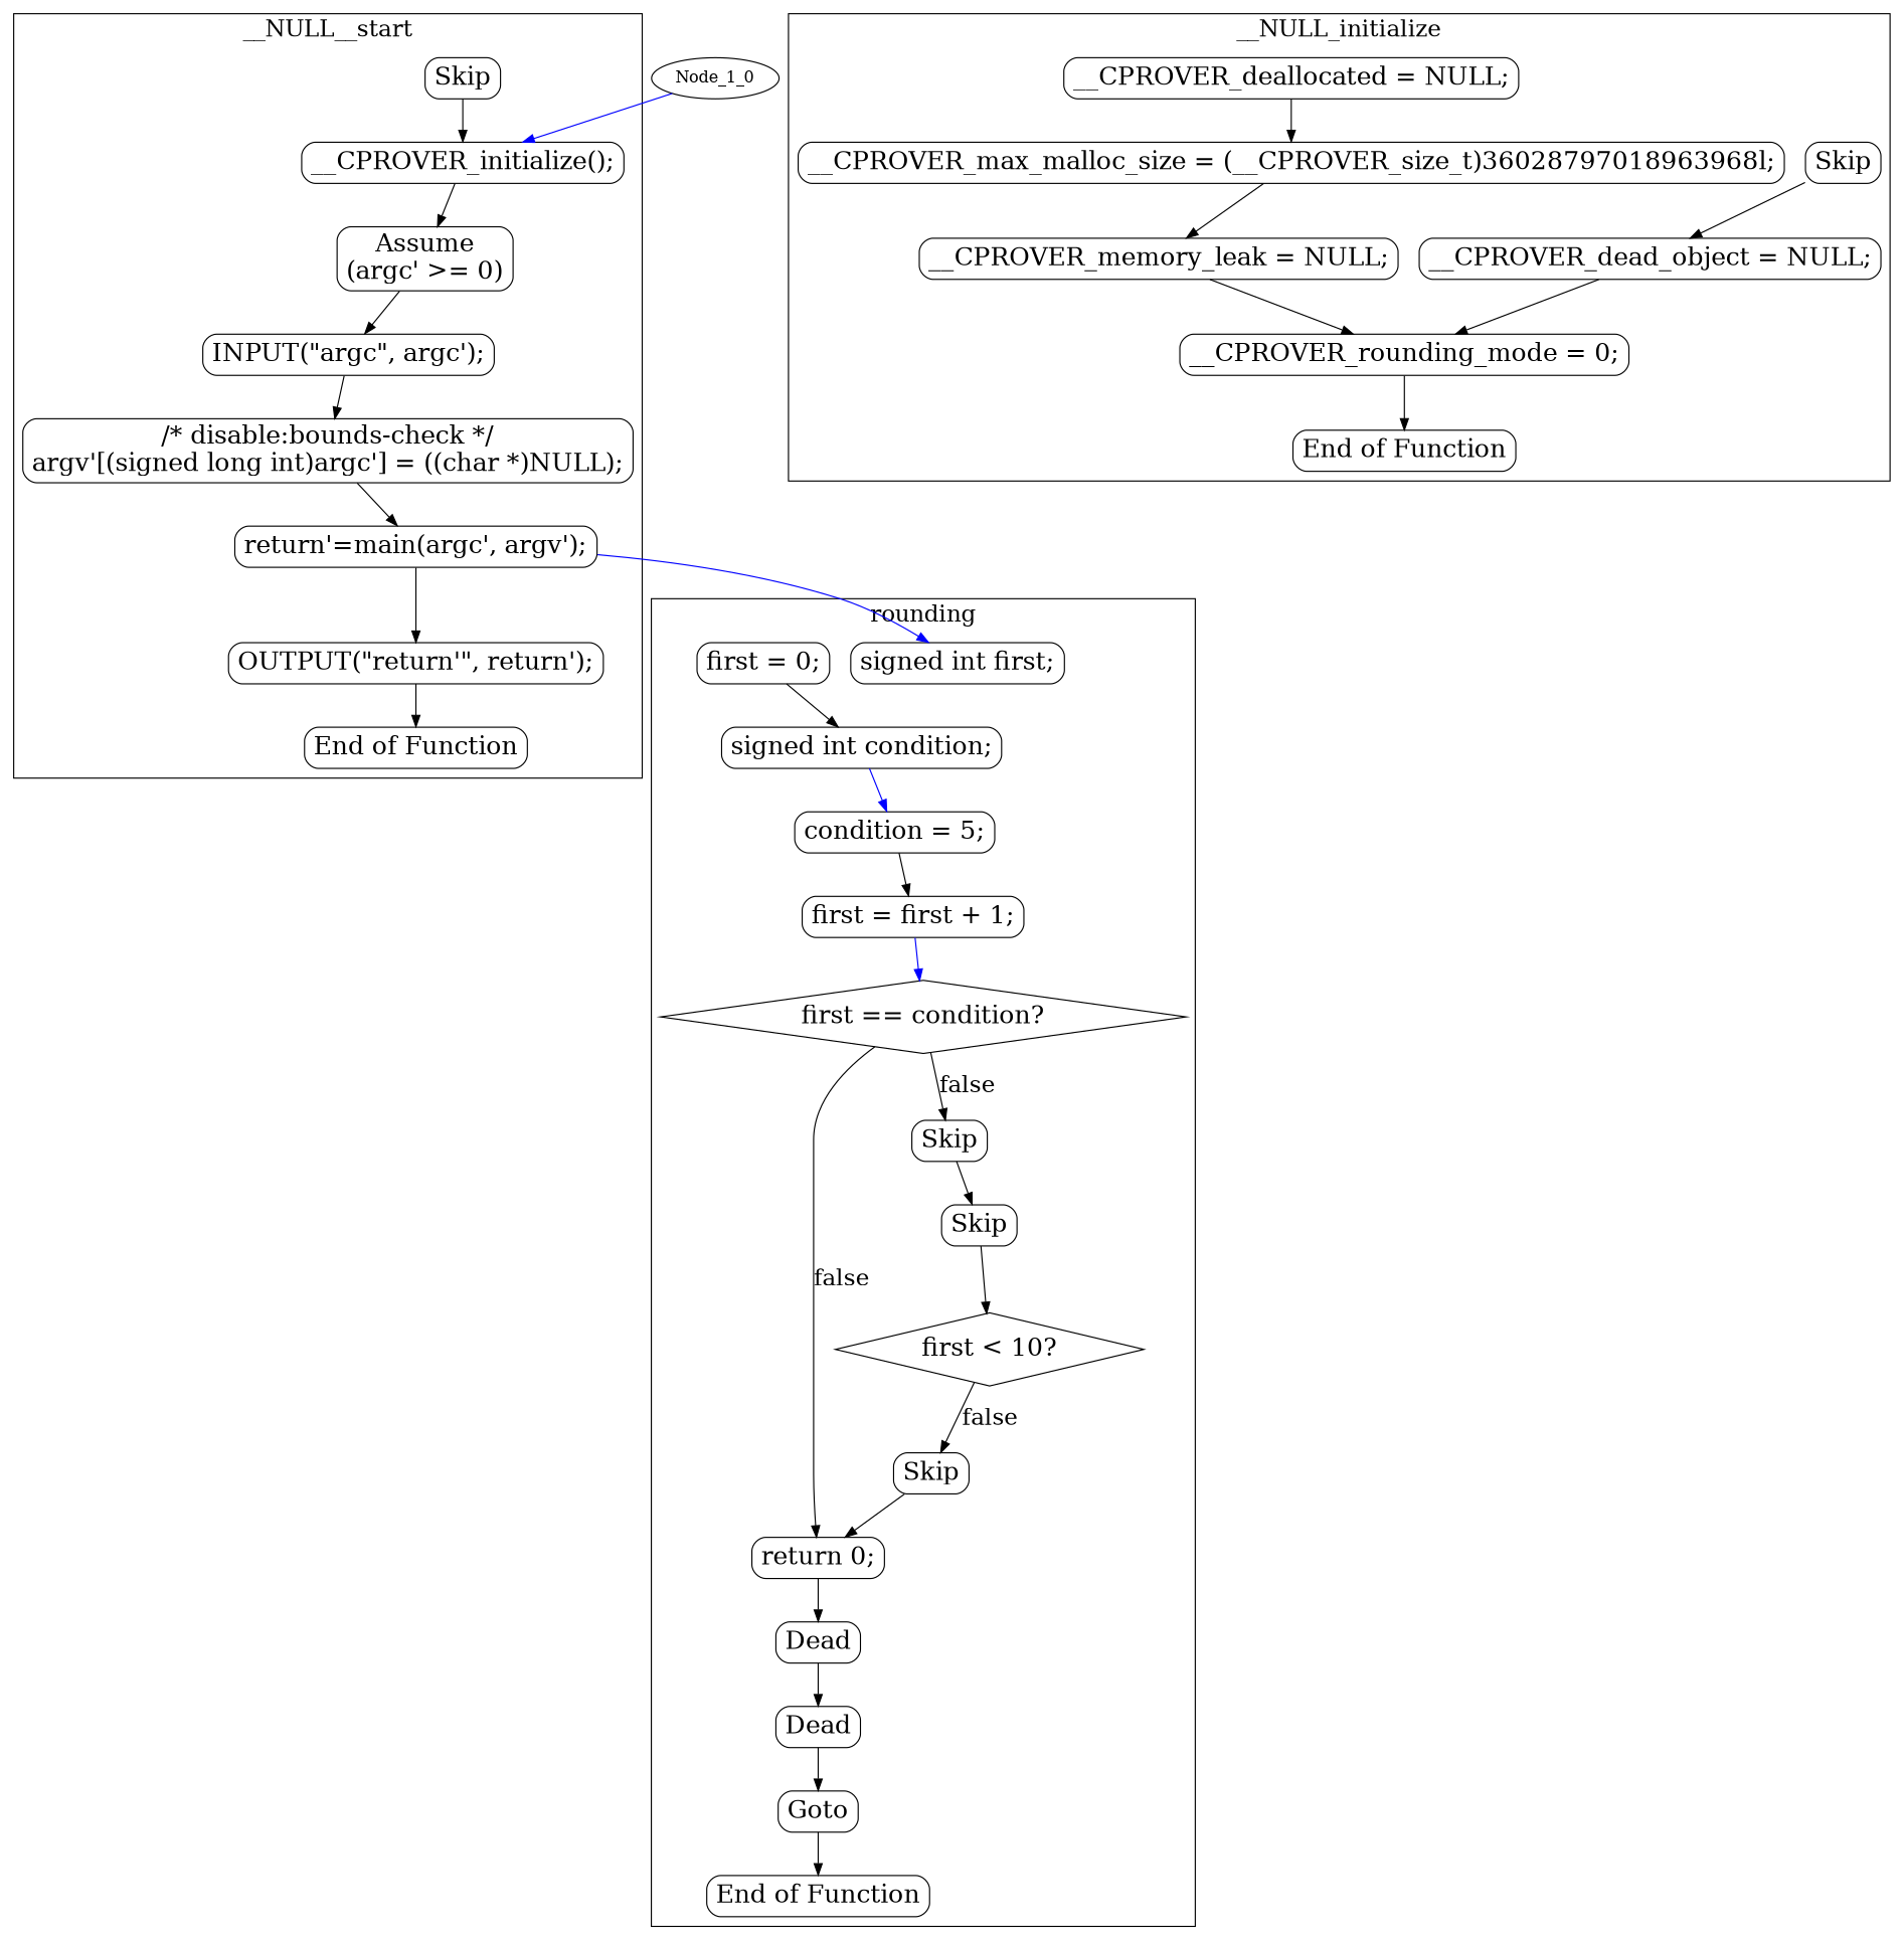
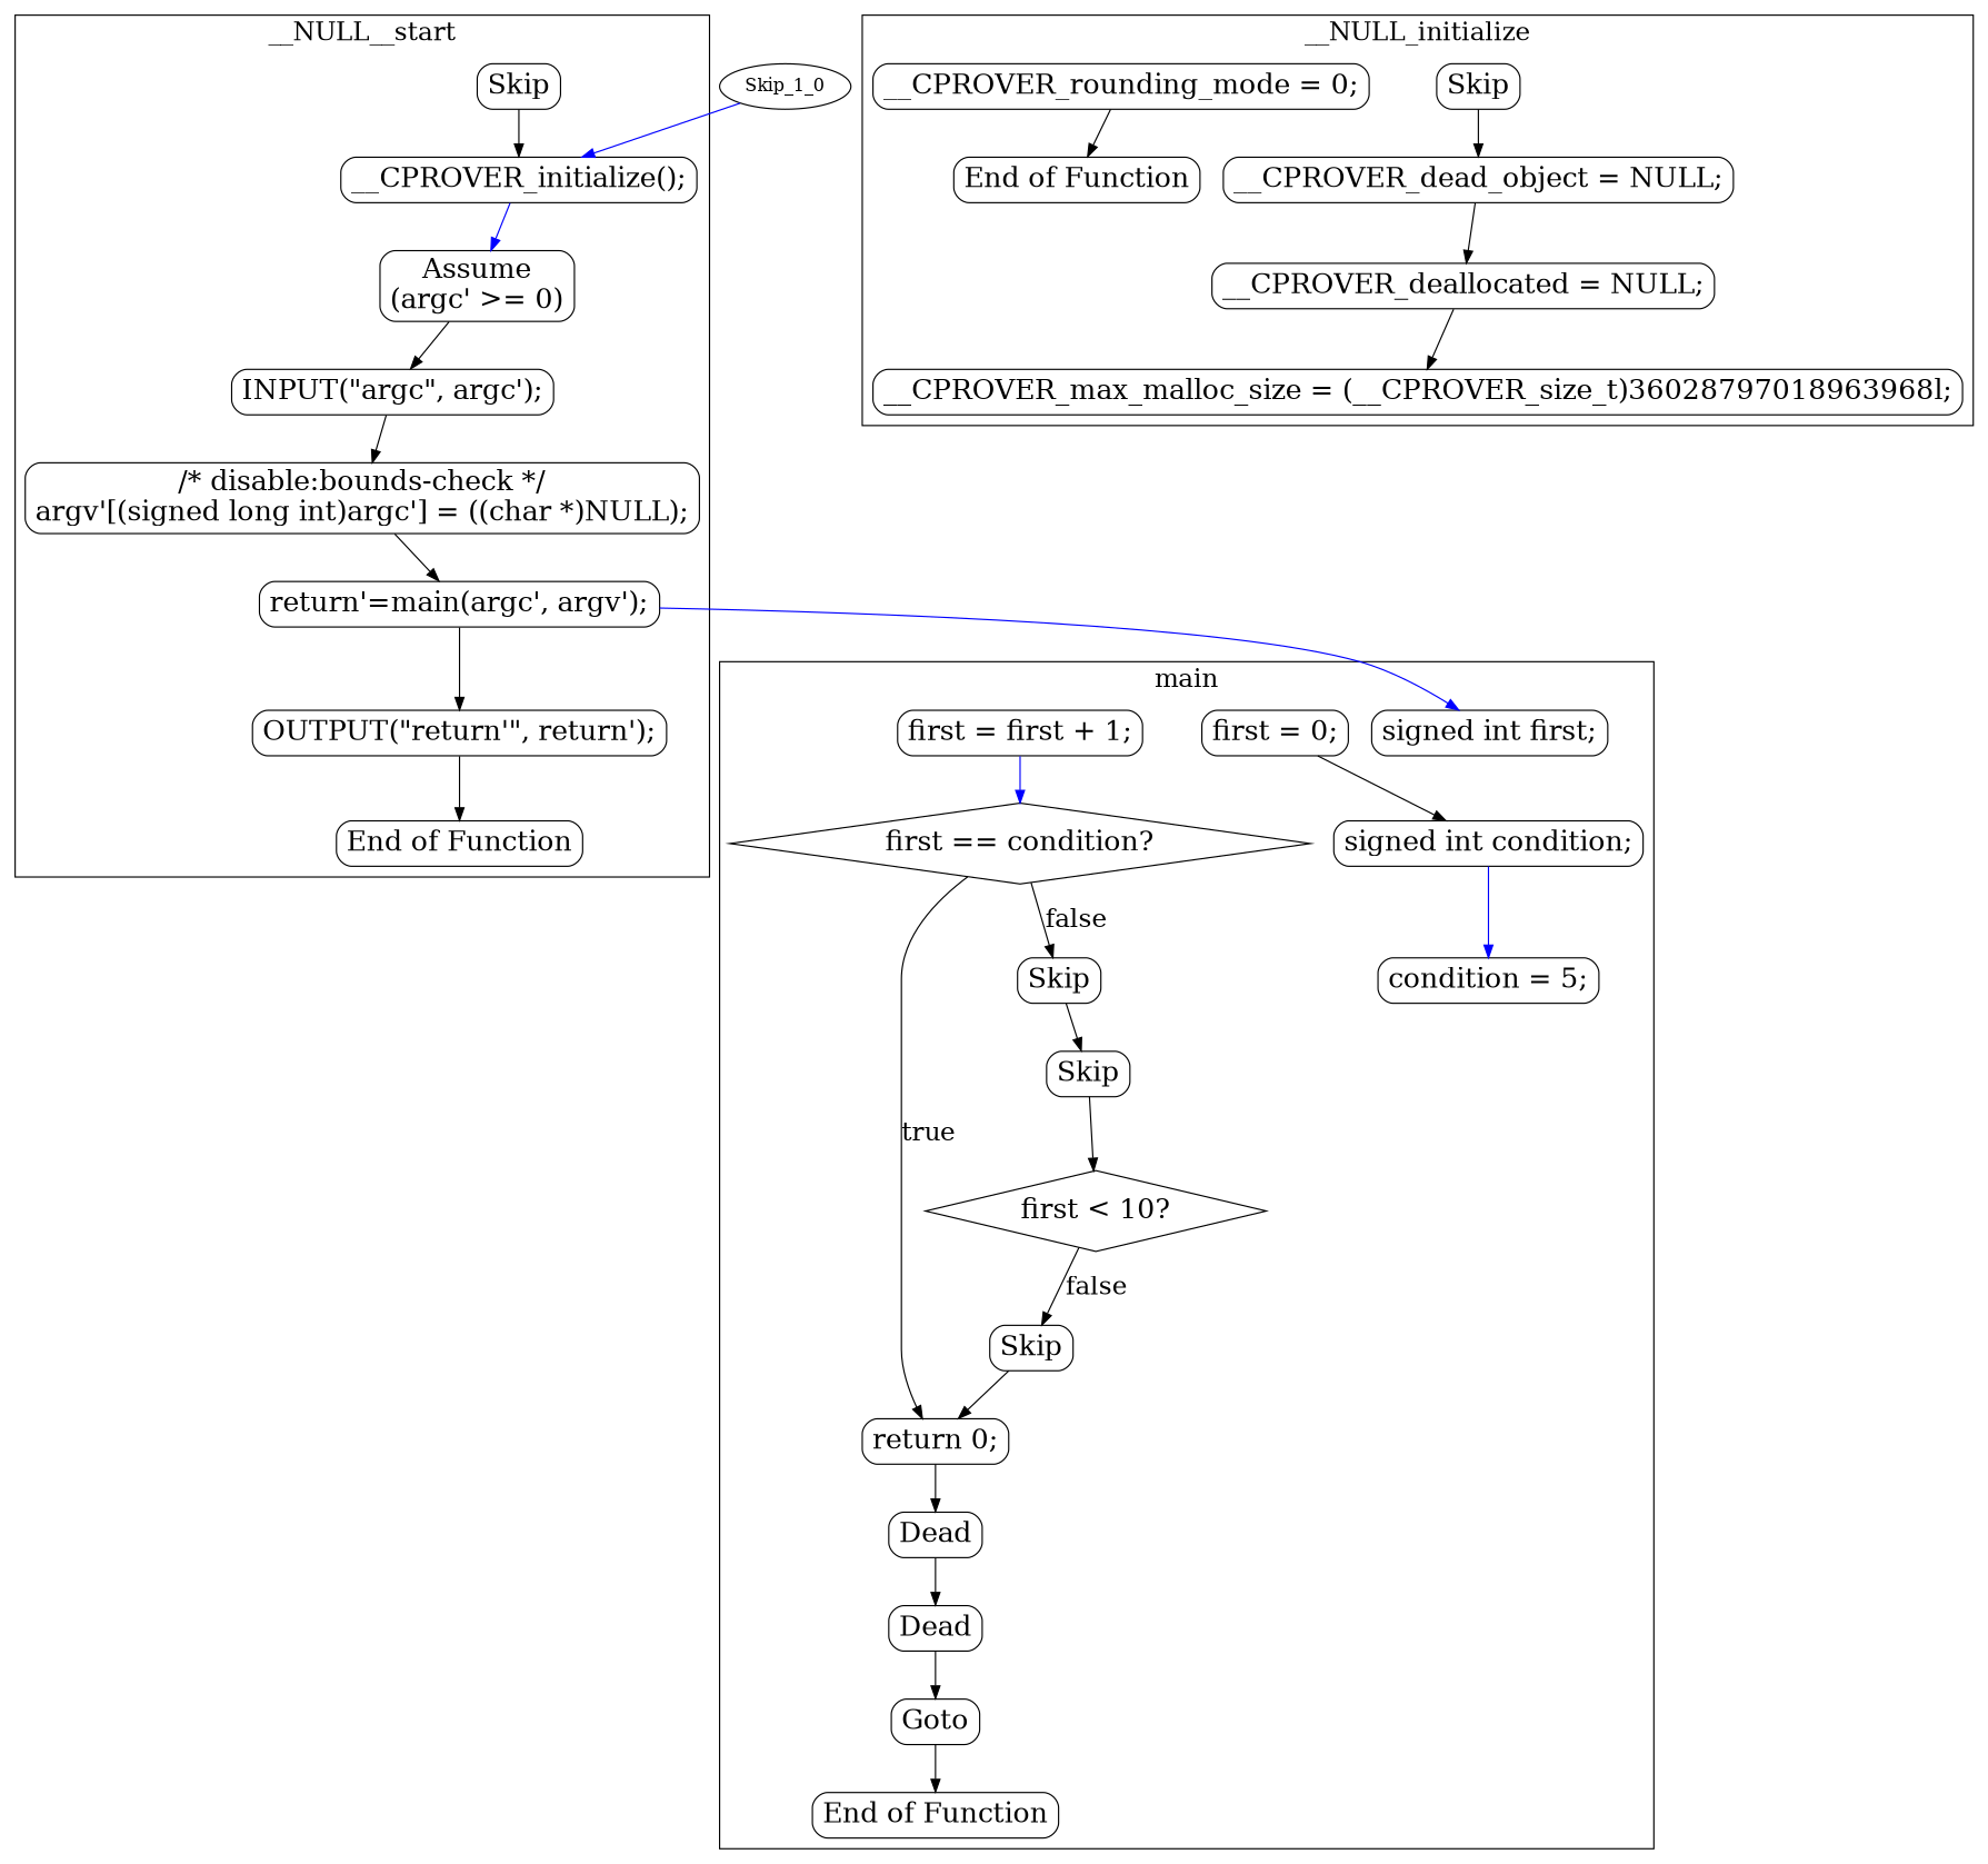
  digraph {
    color=black
    compound=true
    fontsize=20
    node [fontsize=22 shape=Mrecord]
    n1 [label="signed int first;"]
    n2 [label="first = 0;"]
    n3 [label="signed int condition;"]
    n4 [label="condition = 5;"]
    n5 [label="first = first + 1;"]
    n6 [label="first == condition?" shape=diamond]
    n7 [label="return 0;"]
    n8 [label=Skip]
    n9 [label=Dead]
    n10 [label=Skip]
    n11 [label=Dead]
    n12 [label="first \< 10?" shape=diamond]
    n13 [label=Goto]
    n14 [label=Skip]
    n15 [label="End of Function"]
    n16 [label=Skip]
    n17 [label="__CPROVER_dead_object = NULL;"]
    n18 [label="__CPROVER_deallocated = NULL;"]
    n19 [label="__CPROVER_max_malloc_size = (__CPROVER_size_t)36028797018963968l;"]
-   n20 [label="__CPROVER_memory_leak = NULL;"]
    n21 [label="__CPROVER_rounding_mode = 0;"]
    n22 [label="End of Function"]
    n23 [label=Skip]
    n24 [label="__CPROVER_initialize();"]
    n25 [label="Assume\n(argc' \>= 0)"]
    n26 [label="INPUT(\"argc\", argc');"]
    n27 [label="/* disable:bounds-check */\nargv'[(signed long int)argc'] = ((char *)NULL);"]
    n28 [label="return'=main(argc', argv');"]
    n29 [label="OUTPUT(\"return'\", return');"]
    n30 [label="End of Function"]
-   Node_1_0 [fontsize="" shape=""]
+   Node_1_0 [label=Skip_1_0 fontsize="" shape=""]
    subgraph cluster_1 {
-     label=rounding
+     label=main
      n1
      n2
      n3
      n4
      n5
      n6
      n7
      n8
      n9
      n10
      n11
      n12
      n13
      n14
      n15
    }
    subgraph cluster_2 {
      label=__NULL_initialize
      n16
      n17
      n18
      n19
-     n20
      n21
      n22
    }
    subgraph cluster_3 {
      label=__NULL__start
      n23
      n24
      n25
      n26
      n27
      n28
      n29
      n30
    }
    n2 -> n3
    n3 -> n4 [color=blue]
-   n4 -> n5
    n5 -> n6 [color=blue]
-   n6 -> n7 [fontsize=20 label=false]
+   n6 -> n7 [fontsize=20 label=true]
    n6 -> n8 [fontsize=20 label=false]
    n7 -> n9
    n8 -> n10
    n9 -> n11
    n10 -> n12
    n11 -> n13
    n12 -> n14 [fontsize=20 label=false]
    n13 -> n15
    n14 -> n7
    n16 -> n17
-   n17 -> n21
+   n17 -> n18
    n18 -> n19
-   n19 -> n20
-   n20 -> n21
    n21 -> n22
    n23 -> n24
-   n24 -> n25
+   n24 -> n25 [color=blue]
    n25 -> n26
    n26 -> n27
    n27 -> n28
    n28 -> n1 [color=blue]
    n28 -> n29
    n29 -> n30
    Node_1_0 -> n24 [color=blue]
  }
